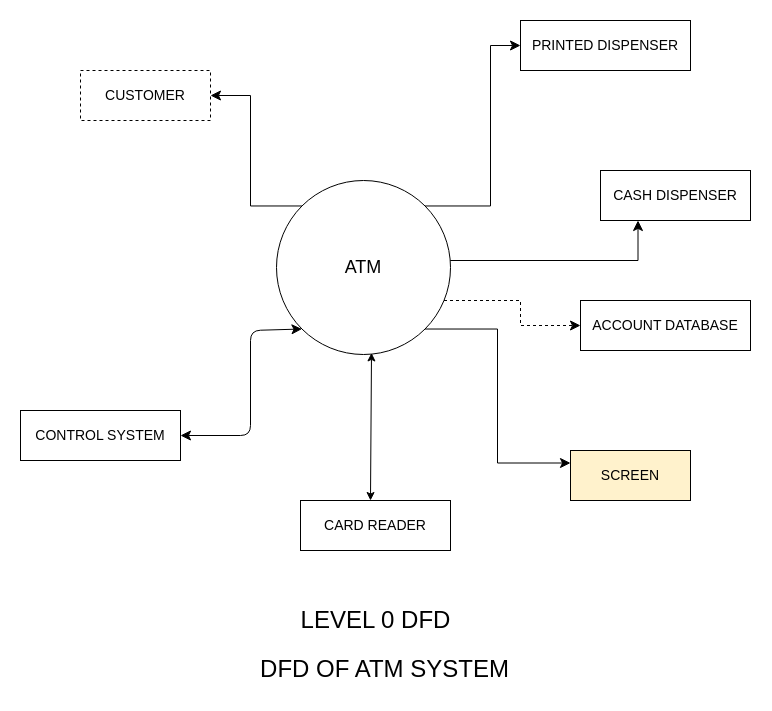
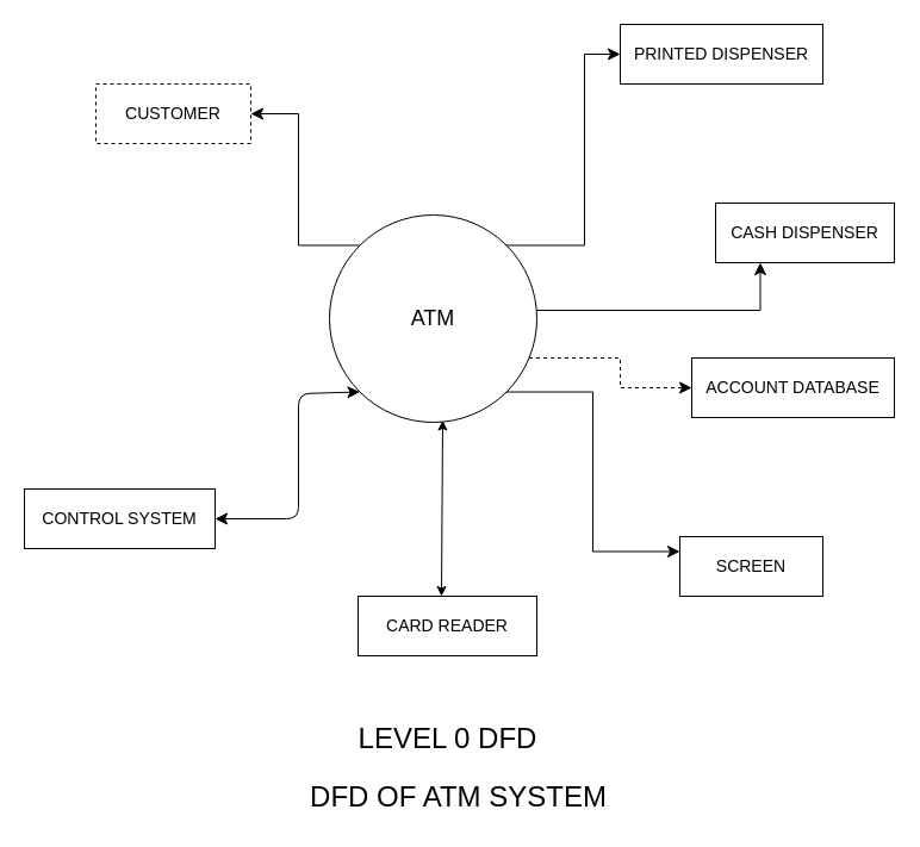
  <mxCell id="0" />
  <mxCell id="1" parent="0" />
  <mxCell id="2" value="&lt;font color=&quot;#000000&quot; style=&quot;font-size: 18px;&quot;&gt;ATM&lt;/font&gt;" style="ellipse;whiteSpace=wrap;html=1;aspect=fixed;strokeColor=#000000;fillColor=#FFFFFF;" parent="1" vertex="1"><mxGeometry x="276" y="180" width="174" height="174" as="geometry" /></mxCell>
  <mxCell id="3" value="&lt;div style=&quot;text-align: justify;&quot;&gt;&lt;span style=&quot;font-size: 14px; color: rgb(0, 0, 0); background-color: initial;&quot;&gt;PRINTED DISPENSER&lt;/span&gt;&lt;/div&gt;" style="rounded=0;whiteSpace=wrap;html=1;fillColor=#FFFFFF;strokeColor=#000000;" parent="1" vertex="1"><mxGeometry x="520" y="20" width="170" height="50" as="geometry" /></mxCell>
  <mxCell id="4" value="&lt;div style=&quot;text-align: justify;&quot;&gt;&lt;span style=&quot;font-size: 14px; background-color: initial;&quot;&gt;&lt;font color=&quot;#000000&quot;&gt;CASH DISPENSER&lt;/font&gt;&lt;/span&gt;&lt;/div&gt;" style="rounded=0;whiteSpace=wrap;html=1;strokeColor=#000000;fillColor=#FFFFFF;" parent="1" vertex="1"><mxGeometry x="600" y="170" width="150" height="50" as="geometry" /></mxCell>
  <mxCell id="5" value="&lt;div style=&quot;text-align: justify;&quot;&gt;&lt;span style=&quot;font-size: 14px; background-color: initial;&quot;&gt;&lt;font color=&quot;#000000&quot;&gt;CUSTOMER&lt;/font&gt;&lt;/span&gt;&lt;/div&gt;" style="rounded=0;whiteSpace=wrap;html=1;fillColor=#FFFFFF;strokeColor=#000000;dashed=1;" parent="1" vertex="1"><mxGeometry x="80" y="70" width="130" height="50" as="geometry" /></mxCell>
  <mxCell id="6" value="&lt;div style=&quot;text-align: justify;&quot;&gt;&lt;span style=&quot;font-size: 14px; background-color: initial;&quot;&gt;&lt;font color=&quot;#000000&quot;&gt;ACCOUNT DATABASE&lt;/font&gt;&lt;/span&gt;&lt;/div&gt;" style="rounded=0;whiteSpace=wrap;html=1;fillColor=#FFFFFF;strokeColor=#000000;" parent="1" vertex="1"><mxGeometry x="580" y="300" width="170" height="50" as="geometry" /></mxCell>
  <mxCell id="7" value="&lt;div style=&quot;text-align: justify;&quot;&gt;&lt;span style=&quot;font-size: 14px; background-color: initial;&quot;&gt;&lt;font color=&quot;#000000&quot;&gt;CONTROL SYSTEM&lt;/font&gt;&lt;/span&gt;&lt;/div&gt;" style="rounded=0;whiteSpace=wrap;html=1;fillColor=#FFFFFF;strokeColor=#000000;" parent="1" vertex="1"><mxGeometry x="20" y="410" width="160" height="50" as="geometry" /></mxCell>
  <mxCell id="8" value="&lt;div style=&quot;text-align: justify;&quot;&gt;&lt;span style=&quot;font-size: 14px; background-color: initial;&quot;&gt;&lt;font color=&quot;#000000&quot;&gt;CARD READER&lt;/font&gt;&lt;/span&gt;&lt;/div&gt;" style="rounded=0;whiteSpace=wrap;html=1;fillColor=#FFFFFF;strokeColor=#000000;" parent="1" vertex="1"><mxGeometry x="300" y="500" width="150" height="50" as="geometry" /></mxCell>
- <mxCell id="9" value="&lt;div style=&quot;text-align: justify;&quot;&gt;&lt;span style=&quot;font-size: 14px; background-color: initial;&quot;&gt;&lt;font color=&quot;#000000&quot;&gt;SCREEN&lt;/font&gt;&lt;/span&gt;&lt;/div&gt;" style="rounded=0;whiteSpace=wrap;html=1;fillColor=#fff2cc;strokeColor=#000000;" parent="1" vertex="1"><mxGeometry x="570" y="450" width="120" height="50" as="geometry" /></mxCell>
+ <mxCell id="9" value="&lt;div style=&quot;text-align: justify;&quot;&gt;&lt;span style=&quot;font-size: 14px; background-color: initial;&quot;&gt;&lt;font color=&quot;#000000&quot;&gt;SCREEN&lt;/font&gt;&lt;/span&gt;&lt;/div&gt;" style="rounded=0;whiteSpace=wrap;html=1;fillColor=#FFFFFF;strokeColor=#000000;" parent="1" vertex="1"><mxGeometry x="570" y="450" width="120" height="50" as="geometry" /></mxCell>
  <mxCell id="10" value="" style="edgeStyle=elbowEdgeStyle;elbow=vertical;endArrow=classic;html=1;curved=0;rounded=0;endSize=8;startSize=8;entryX=0.25;entryY=1;entryDx=0;entryDy=0;strokeColor=#000000;" parent="1" source="2" target="4" edge="1"><mxGeometry width="50" height="50" relative="1" as="geometry"><mxPoint x="500" y="330" as="sourcePoint" /><mxPoint x="570" y="190" as="targetPoint" /><Array as="points"><mxPoint x="580" y="260" /></Array></mxGeometry></mxCell>
  <mxCell id="11" value="" style="edgeStyle=elbowEdgeStyle;elbow=horizontal;endArrow=classic;html=1;curved=0;rounded=0;endSize=8;startSize=8;entryX=0;entryY=0.25;entryDx=0;entryDy=0;exitX=1;exitY=1;exitDx=0;exitDy=0;strokeColor=#000000;" parent="1" source="2" target="9" edge="1"><mxGeometry width="50" height="50" relative="1" as="geometry"><mxPoint x="430" y="340" as="sourcePoint" /><mxPoint x="550" y="280" as="targetPoint" /></mxGeometry></mxCell>
  <mxCell id="12" value="" style="edgeStyle=elbowEdgeStyle;elbow=horizontal;endArrow=classic;html=1;curved=0;rounded=0;endSize=8;startSize=8;entryX=0;entryY=0.5;entryDx=0;entryDy=0;strokeColor=#000000;dashed=1;" parent="1" source="2" target="6" edge="1"><mxGeometry width="50" height="50" relative="1" as="geometry"><mxPoint x="447" y="279" as="sourcePoint" /><mxPoint x="570" y="330" as="targetPoint" /><Array as="points"><mxPoint x="520" y="300" /></Array></mxGeometry></mxCell>
  <mxCell id="13" value="" style="edgeStyle=elbowEdgeStyle;elbow=horizontal;endArrow=classic;html=1;curved=0;rounded=0;endSize=8;startSize=8;entryX=1;entryY=0.5;entryDx=0;entryDy=0;exitX=0;exitY=0;exitDx=0;exitDy=0;strokeColor=#000000;" parent="1" source="2" target="5" edge="1"><mxGeometry width="50" height="50" relative="1" as="geometry"><mxPoint x="230" y="230" as="sourcePoint" /><mxPoint x="338" y="90" as="targetPoint" /><Array as="points"><mxPoint x="250" y="170" /></Array></mxGeometry></mxCell>
  <mxCell id="14" value="" style="edgeStyle=elbowEdgeStyle;elbow=horizontal;endArrow=classic;html=1;curved=0;rounded=0;endSize=8;startSize=8;exitX=1;exitY=0;exitDx=0;exitDy=0;entryX=0;entryY=0.5;entryDx=0;entryDy=0;strokeColor=#000000;" parent="1" source="2" target="3" edge="1"><mxGeometry width="50" height="50" relative="1" as="geometry"><mxPoint x="500" y="330" as="sourcePoint" /><mxPoint x="500" y="130" as="targetPoint" /><Array as="points"><mxPoint x="490" y="210" /><mxPoint x="480" y="160" /></Array></mxGeometry></mxCell>
  <mxCell id="15" value="" style="edgeStyle=none;orthogonalLoop=1;jettySize=auto;html=1;endArrow=classic;startArrow=classic;endSize=8;startSize=8;exitX=1;exitY=0.5;exitDx=0;exitDy=0;entryX=0;entryY=1;entryDx=0;entryDy=0;strokeColor=#000000;" parent="1" source="7" target="2" edge="1"><mxGeometry width="100" relative="1" as="geometry"><mxPoint x="210" y="400" as="sourcePoint" /><mxPoint x="270" y="340" as="targetPoint" /><Array as="points"><mxPoint x="250" y="435" /><mxPoint x="250" y="330" /></Array></mxGeometry></mxCell>
  <mxCell id="16" value="" style="endArrow=classic;startArrow=classic;html=1;fontSize=14;entryX=0.546;entryY=0.991;entryDx=0;entryDy=0;entryPerimeter=0;strokeColor=#000000;" parent="1" target="2" edge="1"><mxGeometry width="50" height="50" relative="1" as="geometry"><mxPoint x="370" y="500" as="sourcePoint" /><mxPoint x="370" y="360" as="targetPoint" /></mxGeometry></mxCell>
  <mxCell id="17" value="&lt;font style=&quot;font-size: 24px;&quot;&gt;LEVEL 0 DFD&lt;/font&gt;" style="text;html=1;align=center;verticalAlign=middle;resizable=0;points=[];autosize=1;strokeColor=none;fillColor=none;fontSize=14;fontColor=#000000;" parent="1" vertex="1"><mxGeometry x="291" y="599" width="168" height="41" as="geometry" /></mxCell>
  <mxCell id="18" value="&lt;font color=&quot;#000000&quot;&gt;DFD OF ATM SYSTEM&lt;/font&gt;" style="text;html=1;align=center;verticalAlign=middle;resizable=0;points=[];autosize=1;strokeColor=none;fillColor=none;fontSize=24;" parent="1" vertex="1"><mxGeometry x="250" y="648" width="267" height="41" as="geometry" /></mxCell>
